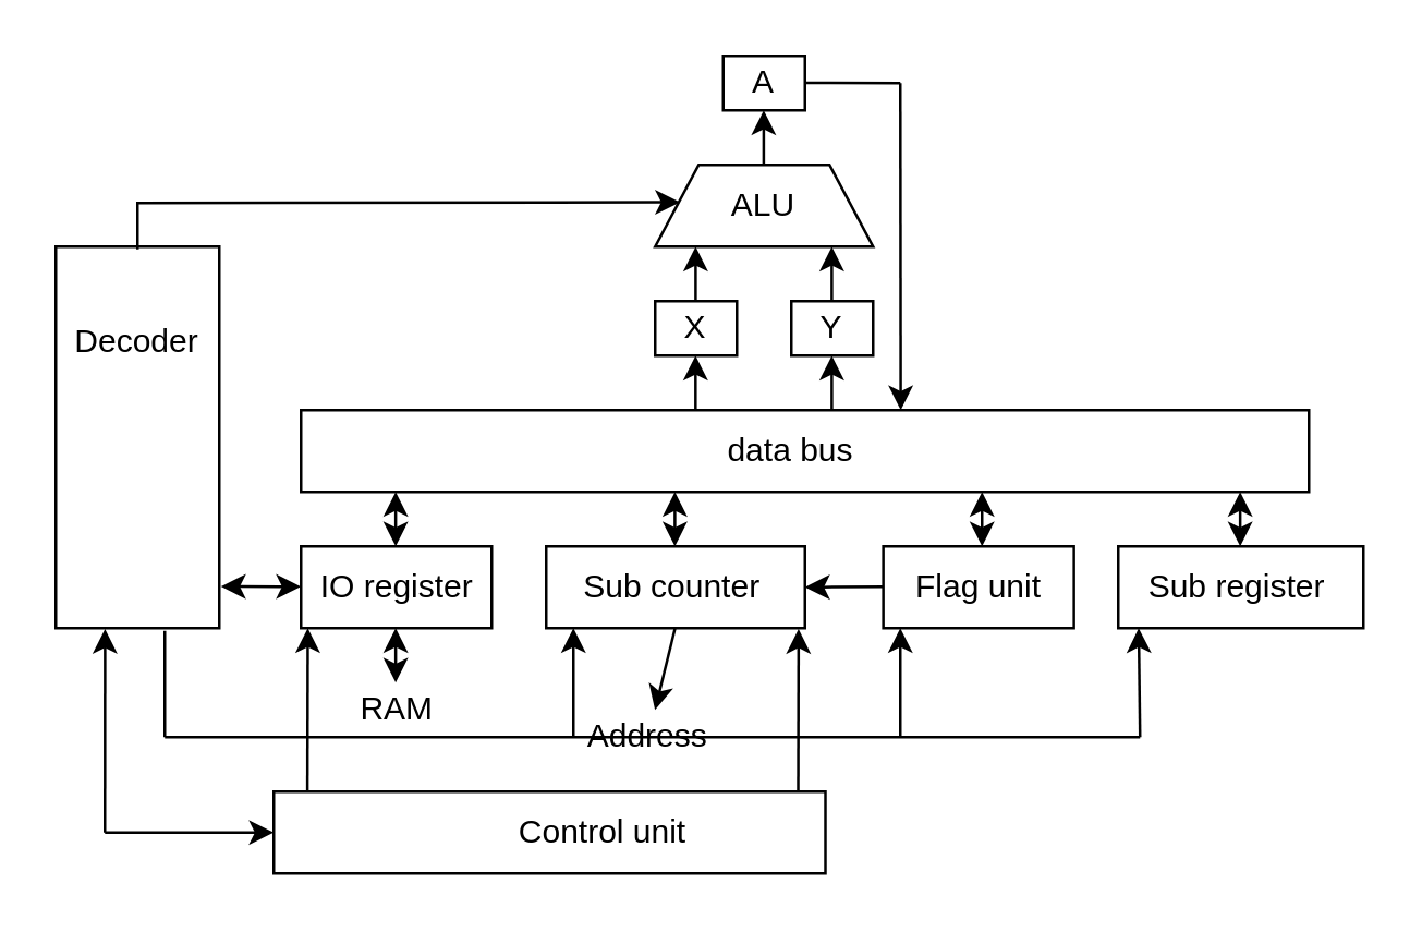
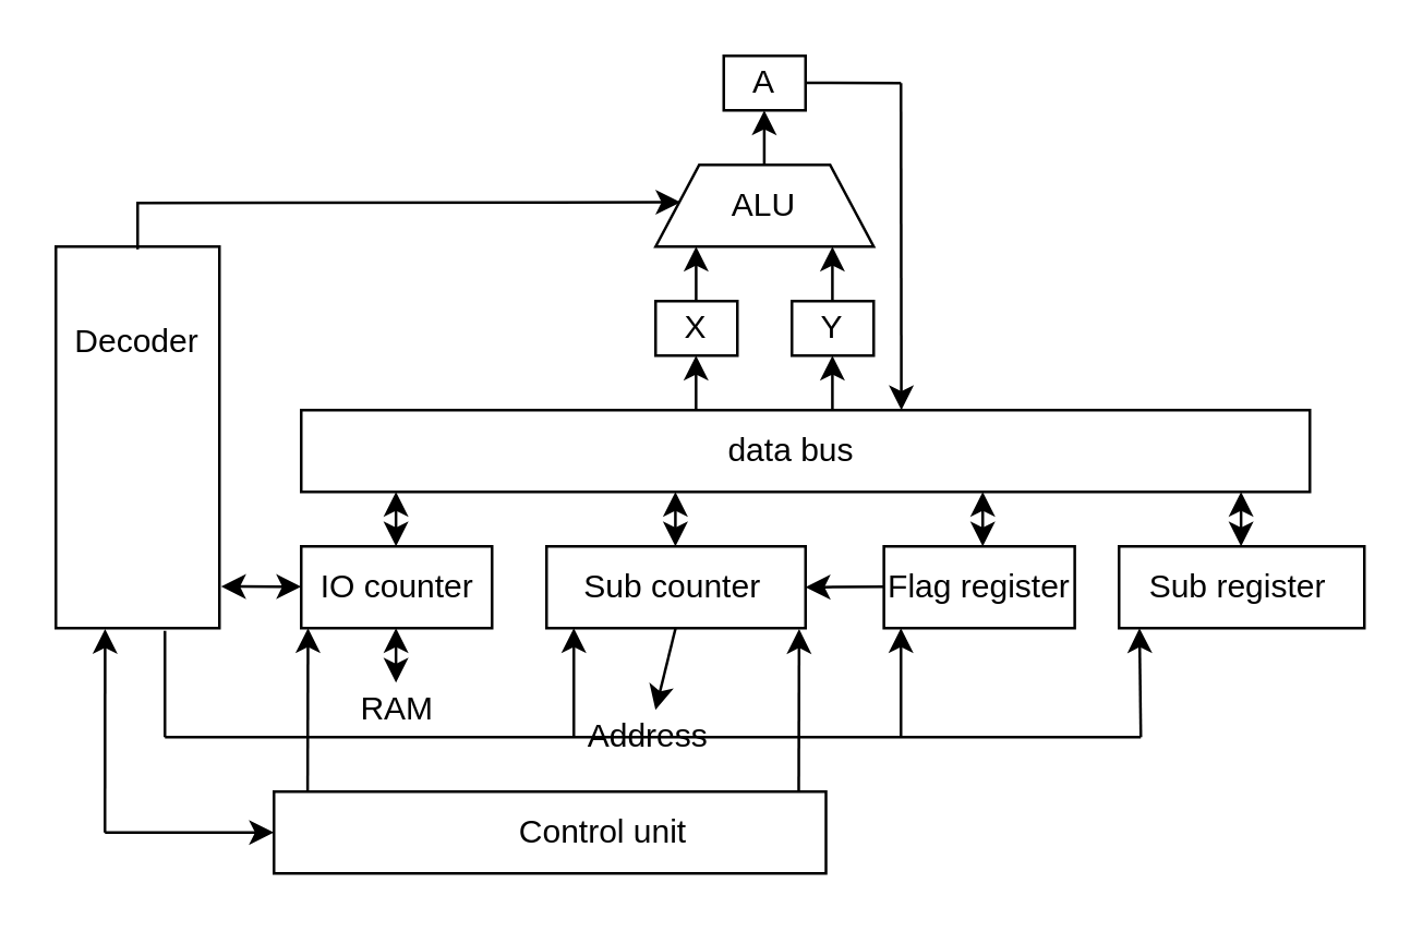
  <mxCell id="0" />
  <mxCell id="1" parent="0" />
  <mxCell id="2" value="" style="rounded=0;whiteSpace=wrap;html=1;" parent="1" vertex="1"><mxGeometry x="110" y="150" width="370" height="30" as="geometry" /></mxCell>
  <mxCell id="3" value="" style="rounded=0;whiteSpace=wrap;html=1;" parent="1" vertex="1"><mxGeometry x="110" y="200" width="70" height="30" as="geometry" /></mxCell>
- <mxCell id="4" value="IO register" style="text;html=1;strokeColor=none;fillColor=none;align=center;verticalAlign=middle;whiteSpace=wrap;rounded=0;" parent="1" vertex="1"><mxGeometry x="112.5" y="205" width="65" height="20" as="geometry" /></mxCell>
+ <mxCell id="4" value="IO counter" style="text;html=1;strokeColor=none;fillColor=none;align=center;verticalAlign=middle;whiteSpace=wrap;rounded=0;" parent="1" vertex="1"><mxGeometry x="112.5" y="205" width="65" height="20" as="geometry" /></mxCell>
  <mxCell id="5" value="" style="shape=trapezoid;perimeter=trapezoidPerimeter;whiteSpace=wrap;html=1;" parent="1" vertex="1"><mxGeometry x="240" y="60" width="80" height="30" as="geometry" /></mxCell>
  <mxCell id="6" value="" style="rounded=0;whiteSpace=wrap;html=1;" parent="1" vertex="1"><mxGeometry x="240" y="110" width="30" height="20" as="geometry" /></mxCell>
  <mxCell id="7" value="" style="rounded=0;whiteSpace=wrap;html=1;" parent="1" vertex="1"><mxGeometry x="290" y="110" width="30" height="20" as="geometry" /></mxCell>
  <mxCell id="8" value="X" style="text;html=1;strokeColor=none;fillColor=none;align=center;verticalAlign=middle;whiteSpace=wrap;rounded=0;" parent="1" vertex="1"><mxGeometry x="235" y="110" width="40" height="20" as="geometry" /></mxCell>
  <mxCell id="9" value="Y" style="text;html=1;strokeColor=none;fillColor=none;align=center;verticalAlign=middle;whiteSpace=wrap;rounded=0;" parent="1" vertex="1"><mxGeometry x="285" y="110" width="40" height="20" as="geometry" /></mxCell>
  <mxCell id="10" value="" style="endArrow=classic;html=1;" parent="1" edge="1"><mxGeometry width="50" height="50" relative="1" as="geometry"><mxPoint x="254.83" y="150" as="sourcePoint" /><mxPoint x="254.83" y="130" as="targetPoint" /><Array as="points"><mxPoint x="254.83" y="140" /></Array></mxGeometry></mxCell>
  <mxCell id="11" value="" style="endArrow=classic;html=1;" parent="1" edge="1"><mxGeometry width="50" height="50" relative="1" as="geometry"><mxPoint x="304.86" y="150" as="sourcePoint" /><mxPoint x="304.86" y="130" as="targetPoint" /><Array as="points"><mxPoint x="304.86" y="140" /></Array></mxGeometry></mxCell>
  <mxCell id="12" value="" style="endArrow=classic;html=1;" parent="1" edge="1"><mxGeometry width="50" height="50" relative="1" as="geometry"><mxPoint x="254.86" y="110" as="sourcePoint" /><mxPoint x="254.86" y="90" as="targetPoint" /><Array as="points"><mxPoint x="254.86" y="100" /></Array></mxGeometry></mxCell>
  <mxCell id="13" value="" style="endArrow=classic;html=1;" parent="1" edge="1"><mxGeometry width="50" height="50" relative="1" as="geometry"><mxPoint x="304.86" y="110" as="sourcePoint" /><mxPoint x="304.86" y="90" as="targetPoint" /><Array as="points"><mxPoint x="304.86" y="100" /></Array></mxGeometry></mxCell>
  <mxCell id="14" value="ALU" style="text;html=1;strokeColor=none;fillColor=none;align=center;verticalAlign=middle;whiteSpace=wrap;rounded=0;" parent="1" vertex="1"><mxGeometry x="260" y="65" width="40" height="20" as="geometry" /></mxCell>
  <mxCell id="15" value="" style="rounded=0;whiteSpace=wrap;html=1;" parent="1" vertex="1"><mxGeometry x="265" y="20" width="30" height="20" as="geometry" /></mxCell>
  <mxCell id="16" value="A" style="text;html=1;strokeColor=none;fillColor=none;align=center;verticalAlign=middle;whiteSpace=wrap;rounded=0;" parent="1" vertex="1"><mxGeometry x="260" y="20" width="40" height="20" as="geometry" /></mxCell>
  <mxCell id="17" value="" style="endArrow=classic;html=1;" parent="1" edge="1"><mxGeometry width="50" height="50" relative="1" as="geometry"><mxPoint x="279.86" y="60" as="sourcePoint" /><mxPoint x="279.86" y="40" as="targetPoint" /><Array as="points"><mxPoint x="279.86" y="50" /></Array></mxGeometry></mxCell>
  <mxCell id="18" value="" style="rounded=0;whiteSpace=wrap;html=1;" parent="1" vertex="1"><mxGeometry x="323.75" y="200" width="70" height="30" as="geometry" /></mxCell>
- <mxCell id="19" value="Flag unit" style="text;html=1;strokeColor=none;fillColor=none;align=center;verticalAlign=middle;whiteSpace=wrap;rounded=0;" parent="1" vertex="1"><mxGeometry x="320" y="205" width="77.5" height="20" as="geometry" /></mxCell>
+ <mxCell id="19" value="Flag register" style="text;html=1;strokeColor=none;fillColor=none;align=center;verticalAlign=middle;whiteSpace=wrap;rounded=0;" parent="1" vertex="1"><mxGeometry x="320" y="205" width="77.5" height="20" as="geometry" /></mxCell>
  <mxCell id="20" value="" style="endArrow=none;html=1;" parent="1" edge="1"><mxGeometry width="50" height="50" relative="1" as="geometry"><mxPoint x="295" y="29.92" as="sourcePoint" /><mxPoint x="330" y="30" as="targetPoint" /><Array as="points"><mxPoint x="295" y="29.92" /></Array></mxGeometry></mxCell>
  <mxCell id="21" value="data bus" style="text;html=1;strokeColor=none;fillColor=none;align=center;verticalAlign=middle;whiteSpace=wrap;rounded=0;" parent="1" vertex="1"><mxGeometry x="265" y="155" width="50" height="20" as="geometry" /></mxCell>
  <mxCell id="22" value="" style="endArrow=classic;html=1;entryX=0.595;entryY=0;entryDx=0;entryDy=0;entryPerimeter=0;" parent="1" target="2" edge="1"><mxGeometry width="50" height="50" relative="1" as="geometry"><mxPoint x="330" y="30" as="sourcePoint" /><mxPoint x="440" y="-10" as="targetPoint" /></mxGeometry></mxCell>
  <mxCell id="23" value="" style="rounded=0;whiteSpace=wrap;html=1;" parent="1" vertex="1"><mxGeometry x="410" y="200" width="90" height="30" as="geometry" /></mxCell>
  <mxCell id="24" value="Sub register&amp;nbsp;" style="text;html=1;strokeColor=none;fillColor=none;align=center;verticalAlign=middle;whiteSpace=wrap;rounded=0;" parent="1" vertex="1"><mxGeometry x="417.5" y="205" width="75" height="20" as="geometry" /></mxCell>
  <mxCell id="25" value="" style="rounded=0;whiteSpace=wrap;html=1;" parent="1" vertex="1"><mxGeometry x="200" y="200" width="95" height="30" as="geometry" /></mxCell>
  <mxCell id="26" value="Sub counter" style="text;html=1;strokeColor=none;fillColor=none;align=center;verticalAlign=middle;whiteSpace=wrap;rounded=0;" parent="1" vertex="1"><mxGeometry x="200" y="205" width="92.5" height="20" as="geometry" /></mxCell>
  <mxCell id="27" value="RAM" style="text;html=1;strokeColor=none;fillColor=none;align=center;verticalAlign=middle;whiteSpace=wrap;rounded=0;" parent="1" vertex="1"><mxGeometry x="122.5" y="250" width="45" height="20" as="geometry" /></mxCell>
  <mxCell id="28" value="" style="endArrow=classic;html=1;entryX=1;entryY=0.5;entryDx=0;entryDy=0;" parent="1" target="25" edge="1"><mxGeometry width="50" height="50" relative="1" as="geometry"><mxPoint x="323.75" y="214.83" as="sourcePoint" /><mxPoint x="306.75" y="214.83" as="targetPoint" /></mxGeometry></mxCell>
  <mxCell id="29" value="" style="endArrow=classic;html=1;" parent="1" target="30" edge="1"><mxGeometry width="50" height="50" relative="1" as="geometry"><mxPoint x="247.33" y="230" as="sourcePoint" /><mxPoint x="247" y="250" as="targetPoint" /></mxGeometry></mxCell>
  <mxCell id="30" value="Address" style="text;html=1;strokeColor=none;fillColor=none;align=center;verticalAlign=middle;whiteSpace=wrap;rounded=0;" parent="1" vertex="1"><mxGeometry x="215" y="260" width="45" height="20" as="geometry" /></mxCell>
  <mxCell id="31" value="&lt;br&gt;&lt;br&gt;&lt;br&gt;" style="rounded=0;whiteSpace=wrap;html=1;" parent="1" vertex="1"><mxGeometry x="20" y="90" width="60" height="140" as="geometry" /></mxCell>
  <mxCell id="32" value="Decoder" style="text;html=1;strokeColor=none;fillColor=none;align=center;verticalAlign=middle;whiteSpace=wrap;rounded=0;" parent="1" vertex="1"><mxGeometry x="30" y="115" width="40" height="20" as="geometry" /></mxCell>
  <mxCell id="33" value="" style="endArrow=none;html=1;endSize=65;comic=0;shadow=0;" parent="1" edge="1"><mxGeometry width="50" height="50" relative="1" as="geometry"><mxPoint x="50" y="91" as="sourcePoint" /><mxPoint x="50" y="73.5" as="targetPoint" /></mxGeometry></mxCell>
  <mxCell id="34" value="" style="endArrow=classic;html=1;entryX=0.114;entryY=0.457;entryDx=0;entryDy=0;entryPerimeter=0;comic=0;" parent="1" target="5" edge="1"><mxGeometry width="50" height="50" relative="1" as="geometry"><mxPoint x="50" y="74" as="sourcePoint" /><mxPoint x="190" y="50" as="targetPoint" /></mxGeometry></mxCell>
  <mxCell id="35" value="" style="endArrow=classic;html=1;shadow=0;" parent="1" edge="1"><mxGeometry width="50" height="50" relative="1" as="geometry"><mxPoint x="210" y="270" as="sourcePoint" /><mxPoint x="210" y="230" as="targetPoint" /></mxGeometry></mxCell>
  <mxCell id="36" value="" style="endArrow=classic;html=1;shadow=0;" parent="1" edge="1"><mxGeometry width="50" height="50" relative="1" as="geometry"><mxPoint x="330" y="270" as="sourcePoint" /><mxPoint x="330" y="230" as="targetPoint" /></mxGeometry></mxCell>
  <mxCell id="37" value="" style="endArrow=classic;html=1;shadow=0;" parent="1" edge="1"><mxGeometry width="50" height="50" relative="1" as="geometry"><mxPoint x="418" y="270" as="sourcePoint" /><mxPoint x="417.5" y="230" as="targetPoint" /></mxGeometry></mxCell>
  <mxCell id="38" value="" style="endArrow=none;html=1;shadow=0;" parent="1" edge="1"><mxGeometry width="50" height="50" relative="1" as="geometry"><mxPoint x="418" y="270" as="sourcePoint" /><mxPoint x="60" y="270" as="targetPoint" /></mxGeometry></mxCell>
  <mxCell id="39" value="" style="endArrow=none;html=1;shadow=0;" parent="1" edge="1"><mxGeometry width="50" height="50" relative="1" as="geometry"><mxPoint x="60" y="270" as="sourcePoint" /><mxPoint x="60" y="231" as="targetPoint" /></mxGeometry></mxCell>
  <mxCell id="40" value="" style="rounded=0;whiteSpace=wrap;html=1;" parent="1" vertex="1"><mxGeometry x="100" y="290" width="202.5" height="30" as="geometry" /></mxCell>
  <mxCell id="41" value="Control unit" style="text;html=1;strokeColor=none;fillColor=none;align=center;verticalAlign=middle;whiteSpace=wrap;rounded=0;" parent="1" vertex="1"><mxGeometry x="186.25" y="295" width="70" height="20" as="geometry" /></mxCell>
  <mxCell id="42" value="" style="endArrow=classic;html=1;shadow=0;exitX=0.061;exitY=-0.011;exitDx=0;exitDy=0;exitPerimeter=0;" parent="1" source="40" edge="1"><mxGeometry width="50" height="50" relative="1" as="geometry"><mxPoint x="112.5" y="270" as="sourcePoint" /><mxPoint x="112.5" y="230" as="targetPoint" /></mxGeometry></mxCell>
  <mxCell id="43" value="" style="endArrow=classic;html=1;shadow=0;exitX=0.061;exitY=-0.011;exitDx=0;exitDy=0;exitPerimeter=0;" parent="1" edge="1"><mxGeometry width="50" height="50" relative="1" as="geometry"><mxPoint x="292.502" y="290" as="sourcePoint" /><mxPoint x="292.65" y="230.33" as="targetPoint" /></mxGeometry></mxCell>
  <mxCell id="44" value="" style="endArrow=classic;html=1;entryX=0;entryY=0.5;entryDx=0;entryDy=0;" parent="1" target="40" edge="1"><mxGeometry width="50" height="50" relative="1" as="geometry"><mxPoint x="38" y="305" as="sourcePoint" /><mxPoint x="100" y="290" as="targetPoint" /></mxGeometry></mxCell>
  <mxCell id="45" value="" style="endArrow=classic;startArrow=classic;html=1;" edge="1" parent="1"><mxGeometry width="50" height="50" relative="1" as="geometry"><mxPoint x="144.76" y="200" as="sourcePoint" /><mxPoint x="144.76" y="180" as="targetPoint" /></mxGeometry></mxCell>
  <mxCell id="46" value="" style="endArrow=classic;startArrow=classic;html=1;" edge="1" parent="1"><mxGeometry width="50" height="50" relative="1" as="geometry"><mxPoint x="247.26" y="200" as="sourcePoint" /><mxPoint x="247.26" y="180" as="targetPoint" /></mxGeometry></mxCell>
  <mxCell id="47" value="" style="endArrow=classic;startArrow=classic;html=1;" edge="1" parent="1"><mxGeometry width="50" height="50" relative="1" as="geometry"><mxPoint x="360" y="200" as="sourcePoint" /><mxPoint x="360" y="180" as="targetPoint" /></mxGeometry></mxCell>
  <mxCell id="48" value="" style="endArrow=classic;startArrow=classic;html=1;" edge="1" parent="1"><mxGeometry width="50" height="50" relative="1" as="geometry"><mxPoint x="454.76" y="200" as="sourcePoint" /><mxPoint x="454.76" y="180" as="targetPoint" /></mxGeometry></mxCell>
  <mxCell id="49" value="" style="endArrow=classic;startArrow=classic;html=1;" edge="1" parent="1"><mxGeometry width="50" height="50" relative="1" as="geometry"><mxPoint x="144.76" y="250" as="sourcePoint" /><mxPoint x="144.76" y="230" as="targetPoint" /></mxGeometry></mxCell>
  <mxCell id="50" value="" style="endArrow=classic;startArrow=classic;html=1;exitX=1.01;exitY=0.891;exitDx=0;exitDy=0;exitPerimeter=0;" edge="1" parent="1" source="31"><mxGeometry width="50" height="50" relative="1" as="geometry"><mxPoint x="90" y="214.76" as="sourcePoint" /><mxPoint x="110" y="214.76" as="targetPoint" /></mxGeometry></mxCell>
  <mxCell id="51" value="" style="endArrow=classic;html=1;entryX=0.301;entryY=1.002;entryDx=0;entryDy=0;entryPerimeter=0;" edge="1" parent="1" target="31"><mxGeometry width="50" height="50" relative="1" as="geometry"><mxPoint x="38" y="305" as="sourcePoint" /><mxPoint x="90" y="330" as="targetPoint" /></mxGeometry></mxCell>
